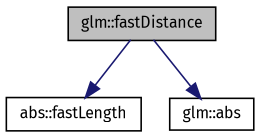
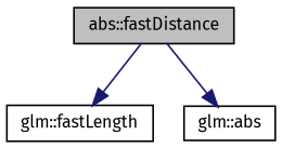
  digraph {
    fontname="Fira Sans"
    rankdir=TB
    node [color=black fillcolor=white fontname="Fira Sans" fontsize=10 shape=record style=filled]
    edge [color=midnightblue fontname="Fira Sans" fontsize=10 labelfontname=Helvetica labelfontsize=10 style=solid]
-   n1 [fillcolor=grey75 fontcolor=black height=0.2 label="glm::fastDistance" width=0.4]
-   n2 [height=0.2 label="abs::fastLength" width=0.4]
+   n1 [fillcolor=grey75 fontcolor=black height=0.2 label="abs::fastDistance" width=0.4]
+   n2 [height=0.2 label="glm::fastLength" width=0.4]
    n3 [height=0.2 label="glm::abs" width=0.4]
    n1 -> n2
    n1 -> n3
  }
